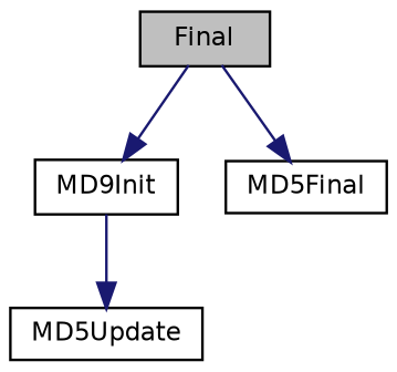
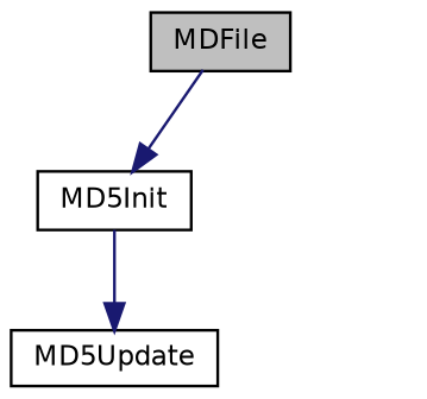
  digraph {
    rankdir=TB
    node [color=black fillcolor=white fontname=Helvetica fontsize=10 shape=record style=filled]
    edge [color=midnightblue fontname=Helvetica fontsize=10 labelfontname=Helvetica labelfontsize=10 style=solid]
-   n1 [fillcolor=grey75 fontcolor=black height=0.2 label=Final width=0.4]
-   n2 [height=0.2 label=MD9Init width=0.4]
-   n3 [height=0.2 label=MD5Final width=0.4]
+   n1 [fillcolor=grey75 fontcolor=black height=0.2 label=MDFile width=0.4]
+   n2 [height=0.2 label=MD5Init width=0.4]
    n4 [height=0.2 label=MD5Update width=0.4]
    n1 -> n2
-   n1 -> n3
    n2 -> n4
  }
